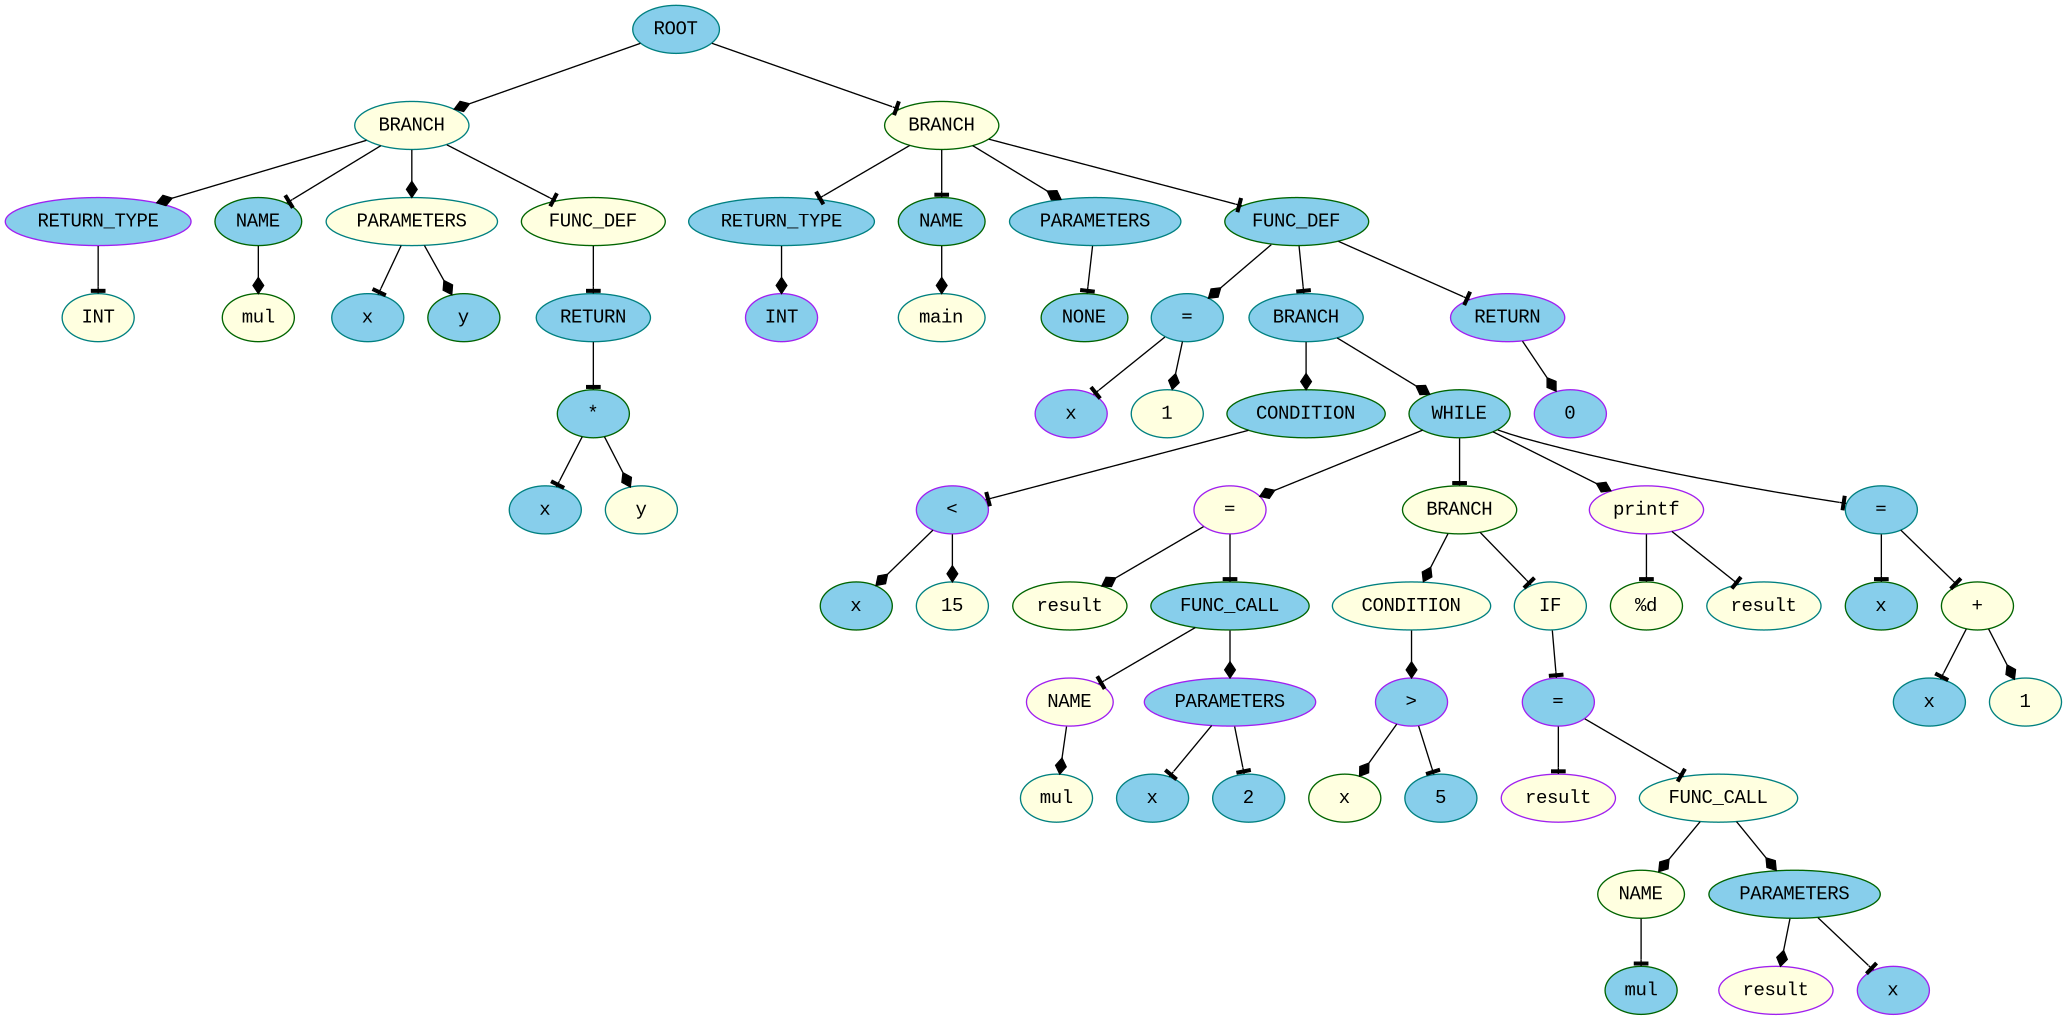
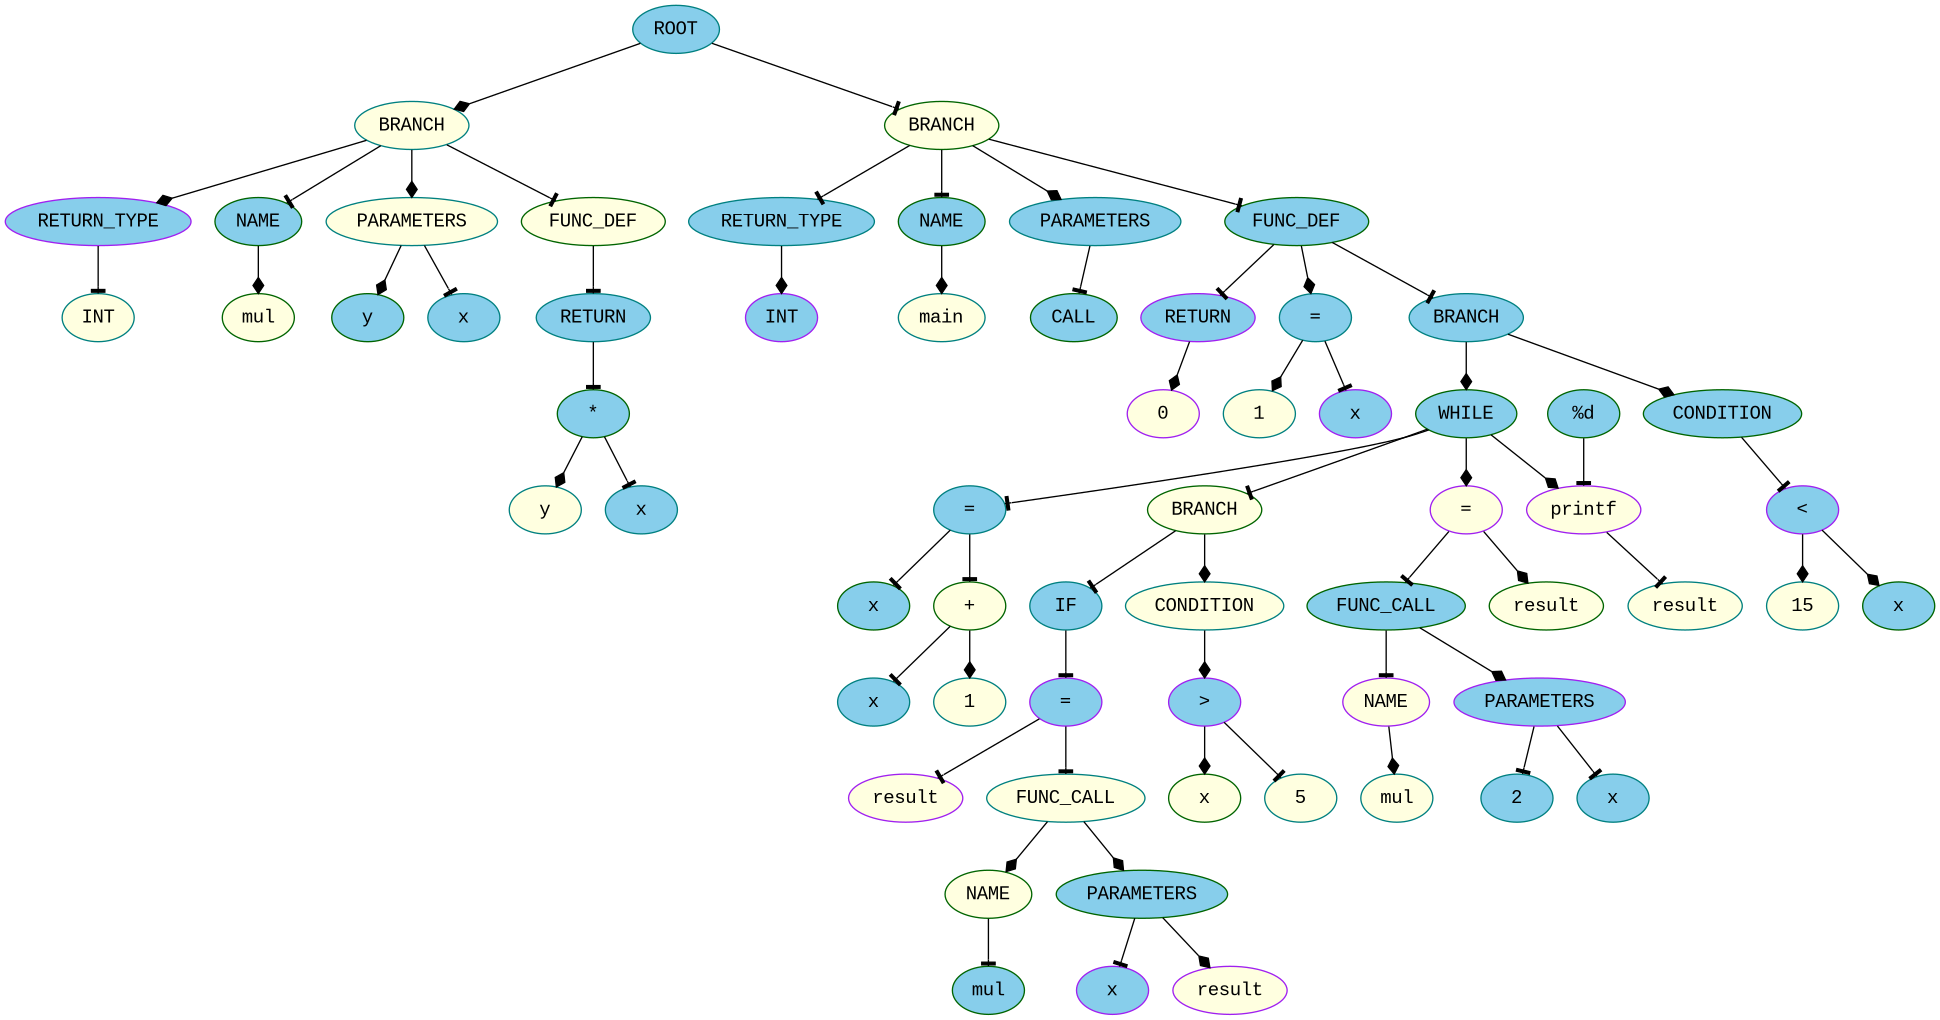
  strict digraph {
    fontname="Liberation Mono"
    node [color=teal fillcolor=skyblue fontname="Liberation Mono" style=filled]
    edge [arrowhead=tee fontname="Liberation Mono"]
    n1 [fillcolor=lightyellow label=BRANCH]
    n2 [color=purple label=RETURN_TYPE]
    n3 [color=darkgreen label=NAME]
    n4 [fillcolor=lightyellow label=PARAMETERS]
    n5 [color=darkgreen fillcolor=lightyellow label=FUNC_DEF]
    n6 [fillcolor=lightyellow label=INT]
    n7 [color=darkgreen fillcolor=lightyellow label=mul]
    n8 [label=x]
    n9 [color=darkgreen label=y]
    n10 [label=RETURN]
    n11 [color=darkgreen fillcolor=lightyellow label=BRANCH]
    n12 [label=RETURN_TYPE]
    n13 [color=darkgreen label=NAME]
    n14 [label=PARAMETERS]
    n15 [color=darkgreen label=FUNC_DEF]
    n16 [color=purple label=INT]
    n17 [fillcolor=lightyellow label=main]
-   n18 [color=darkgreen label=NONE]
+   n18 [color=darkgreen label=CALL]
    n19 [label="="]
    n20 [label=BRANCH]
    n21 [color=purple label=RETURN]
    ROOT
    n23 [color=darkgreen label="*"]
    n24 [label=x]
    n25 [fillcolor=lightyellow label=y]
    n26 [color=purple label=x]
    n27 [fillcolor=lightyellow label=1]
    n28 [color=darkgreen label=CONDITION]
    n29 [color=darkgreen label=WHILE]
-   n30 [color=purple label=0]
+   n30 [color=purple fillcolor=lightyellow label=0]
    n31 [color=purple label="<"]
    n32 [color=purple fillcolor=lightyellow label="="]
    n33 [color=darkgreen fillcolor=lightyellow label=BRANCH]
    n34 [color=purple fillcolor=lightyellow label=printf]
    n35 [label="="]
    n36 [color=darkgreen label=x]
    n37 [fillcolor=lightyellow label=15]
    n38 [color=darkgreen fillcolor=lightyellow label=result]
    n39 [color=darkgreen label=FUNC_CALL]
    n40 [fillcolor=lightyellow label=CONDITION]
-   n41 [fillcolor=lightyellow label=IF]
-   n42 [color=darkgreen fillcolor=lightyellow label="%d"]
+   n41 [label=IF]
+   n42 [color=darkgreen label="%d"]
    n43 [fillcolor=lightyellow label=result]
    n44 [color=darkgreen label=x]
    n45 [color=darkgreen fillcolor=lightyellow label="+"]
    n46 [color=purple fillcolor=lightyellow label=NAME]
    n47 [color=purple label=PARAMETERS]
    n48 [color=purple label=">"]
    n49 [color=purple label="="]
    n50 [label=x]
    n51 [fillcolor=lightyellow label=1]
    n52 [fillcolor=lightyellow label=mul]
    n53 [label=x]
    n54 [label=2]
    n55 [color=darkgreen fillcolor=lightyellow label=x]
-   n56 [label=5]
+   n56 [fillcolor=lightyellow label=5]
    n57 [color=purple fillcolor=lightyellow label=result]
    n58 [fillcolor=lightyellow label=FUNC_CALL]
    n59 [color=darkgreen fillcolor=lightyellow label=NAME]
    n60 [color=darkgreen label=PARAMETERS]
    n61 [color=darkgreen label=mul]
    n62 [color=purple fillcolor=lightyellow label=result]
    n63 [color=purple label=x]
    n1 -> n2 [arrowhead=diamond]
    n1 -> n3
    n1 -> n4 [arrowhead=diamond]
    n1 -> n5
    n2 -> n6
    n3 -> n7 [arrowhead=diamond]
    n4 -> n8
    n4 -> n9 [arrowhead=diamond]
    n5 -> n10
    n10 -> n23
    n11 -> n12
    n11 -> n13
    n11 -> n14 [arrowhead=diamond]
    n11 -> n15
    n12 -> n16 [arrowhead=diamond]
    n13 -> n17 [arrowhead=diamond]
    n14 -> n18
    n15 -> n19 [arrowhead=diamond]
    n15 -> n20
    n15 -> n21
    n19 -> n26
    n19 -> n27 [arrowhead=diamond]
    n20 -> n28 [arrowhead=diamond]
    n20 -> n29 [arrowhead=diamond]
    n21 -> n30 [arrowhead=diamond]
    ROOT -> n1 [arrowhead=diamond]
    ROOT -> n11
    n23 -> n24
    n23 -> n25 [arrowhead=diamond]
    n28 -> n31
    n29 -> n32 [arrowhead=diamond]
    n29 -> n33
    n29 -> n34 [arrowhead=diamond]
    n29 -> n35
    n31 -> n36 [arrowhead=diamond]
    n31 -> n37 [arrowhead=diamond]
    n32 -> n38 [arrowhead=diamond]
    n32 -> n39
    n33 -> n40 [arrowhead=diamond]
    n33 -> n41
-   n34 -> n42
+   n42 -> n34
    n34 -> n43
    n35 -> n44
    n35 -> n45
    n39 -> n46
    n39 -> n47 [arrowhead=diamond]
    n40 -> n48 [arrowhead=diamond]
    n41 -> n49
    n45 -> n50
    n45 -> n51 [arrowhead=diamond]
    n46 -> n52 [arrowhead=diamond]
    n47 -> n53
    n47 -> n54
    n48 -> n55 [arrowhead=diamond]
    n48 -> n56
    n49 -> n57
    n49 -> n58
    n58 -> n59 [arrowhead=diamond]
    n58 -> n60 [arrowhead=diamond]
    n59 -> n61
    n60 -> n62 [arrowhead=diamond]
    n60 -> n63
  }
